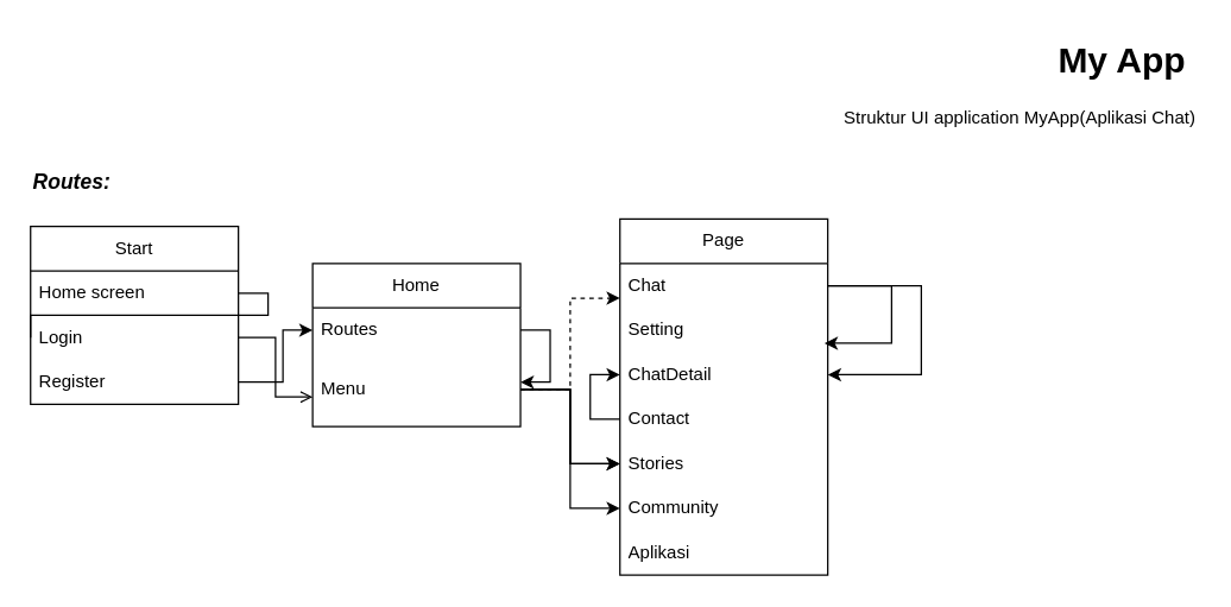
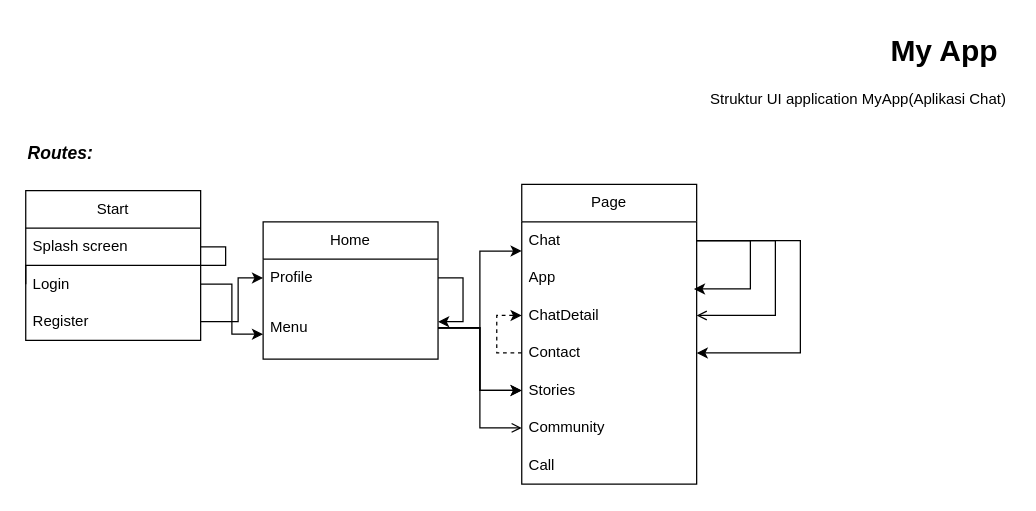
  <mxCell id="0" />
  <mxCell id="1" parent="0" />
  <mxCell id="2" value="&lt;h1 style=&quot;margin-top: 0px;&quot;&gt;My App&amp;nbsp;&lt;/h1&gt;&lt;div&gt;Struktur UI application MyApp(Aplikasi Chat)&lt;/div&gt;" style="text;html=1;whiteSpace=wrap;overflow=hidden;rounded=0;align=right;" parent="1" vertex="1"><mxGeometry x="557" y="20" width="250" height="87" as="geometry" /></mxCell>
  <mxCell id="3" value="Start" style="swimlane;fontStyle=0;childLayout=stackLayout;horizontal=1;startSize=30;horizontalStack=0;resizeParent=1;resizeParentMax=0;resizeLast=0;collapsible=1;marginBottom=0;whiteSpace=wrap;html=1;" parent="1" vertex="1"><mxGeometry x="20" y="152" width="140" height="120" as="geometry" /></mxCell>
- <mxCell id="4" value="Home screen" style="text;strokeColor=none;fillColor=none;align=left;verticalAlign=middle;spacingLeft=4;spacingRight=4;overflow=hidden;points=[[0,0.5],[1,0.5]];portConstraint=eastwest;rotatable=0;whiteSpace=wrap;html=1;" parent="3" vertex="1"><mxGeometry y="30" width="140" height="30" as="geometry" /></mxCell>
+ <mxCell id="4" value="Splash screen" style="text;strokeColor=none;fillColor=none;align=left;verticalAlign=middle;spacingLeft=4;spacingRight=4;overflow=hidden;points=[[0,0.5],[1,0.5]];portConstraint=eastwest;rotatable=0;whiteSpace=wrap;html=1;" parent="3" vertex="1"><mxGeometry y="30" width="140" height="30" as="geometry" /></mxCell>
  <mxCell id="5" value="Login" style="text;strokeColor=none;fillColor=none;align=left;verticalAlign=middle;spacingLeft=4;spacingRight=4;overflow=hidden;points=[[0,0.5],[1,0.5]];portConstraint=eastwest;rotatable=0;whiteSpace=wrap;html=1;" parent="3" vertex="1"><mxGeometry y="60" width="140" height="30" as="geometry" /></mxCell>
  <mxCell id="6" value="Register" style="text;strokeColor=none;fillColor=none;align=left;verticalAlign=middle;spacingLeft=4;spacingRight=4;overflow=hidden;points=[[0,0.5],[1,0.5]];portConstraint=eastwest;rotatable=0;whiteSpace=wrap;html=1;" parent="3" vertex="1"><mxGeometry y="90" width="140" height="30" as="geometry" /></mxCell>
  <mxCell id="7" style="edgeStyle=orthogonalEdgeStyle;rounded=0;orthogonalLoop=1;jettySize=auto;html=1;entryX=0;entryY=0.5;entryDx=0;entryDy=0;exitX=1;exitY=0.5;exitDx=0;exitDy=0;endArrow=none;" parent="3" source="4" target="5" edge="1"><mxGeometry relative="1" as="geometry"><Array as="points"><mxPoint x="160" y="45" /><mxPoint x="160" y="60" /><mxPoint y="60" /></Array></mxGeometry></mxCell>
  <mxCell id="8" value="Home" style="swimlane;fontStyle=0;childLayout=stackLayout;horizontal=1;startSize=30;horizontalStack=0;resizeParent=1;resizeParentMax=0;resizeLast=0;collapsible=1;marginBottom=0;whiteSpace=wrap;html=1;" parent="1" vertex="1"><mxGeometry x="210" y="177" width="140" height="110" as="geometry" /></mxCell>
  <mxCell id="9" style="edgeStyle=orthogonalEdgeStyle;rounded=0;orthogonalLoop=1;jettySize=auto;html=1;" parent="8" source="10" target="11" edge="1"><mxGeometry relative="1" as="geometry"><Array as="points"><mxPoint x="160" y="45" /><mxPoint x="160" y="80" /></Array></mxGeometry></mxCell>
- <mxCell id="10" value="Routes" style="text;strokeColor=none;fillColor=none;align=left;verticalAlign=middle;spacingLeft=4;spacingRight=4;overflow=hidden;points=[[0,0.5],[1,0.5]];portConstraint=eastwest;rotatable=0;whiteSpace=wrap;html=1;" parent="8" vertex="1"><mxGeometry y="30" width="140" height="30" as="geometry" /></mxCell>
+ <mxCell id="10" value="Profile" style="text;strokeColor=none;fillColor=none;align=left;verticalAlign=middle;spacingLeft=4;spacingRight=4;overflow=hidden;points=[[0,0.5],[1,0.5]];portConstraint=eastwest;rotatable=0;whiteSpace=wrap;html=1;" parent="8" vertex="1"><mxGeometry y="30" width="140" height="30" as="geometry" /></mxCell>
  <mxCell id="11" value="Menu" style="text;strokeColor=none;fillColor=none;align=left;verticalAlign=middle;spacingLeft=4;spacingRight=4;overflow=hidden;points=[[0,0.5],[1,0.5]];portConstraint=eastwest;rotatable=0;whiteSpace=wrap;html=1;" parent="8" vertex="1"><mxGeometry y="60" width="140" height="50" as="geometry" /></mxCell>
  <mxCell id="12" value="Page" style="swimlane;fontStyle=0;childLayout=stackLayout;horizontal=1;startSize=30;horizontalStack=0;resizeParent=1;resizeParentMax=0;resizeLast=0;collapsible=1;marginBottom=0;whiteSpace=wrap;html=1;" parent="1" vertex="1"><mxGeometry x="417" y="147" width="140" height="240" as="geometry" /></mxCell>
- <mxCell id="13" style="edgeStyle=orthogonalEdgeStyle;rounded=0;orthogonalLoop=1;jettySize=auto;html=1;exitX=1;exitY=0.5;exitDx=0;exitDy=0;entryX=1;entryY=0.5;entryDx=0;entryDy=0;" parent="12" source="15" target="17" edge="1"><mxGeometry relative="1" as="geometry"><Array as="points"><mxPoint x="203" y="45" /><mxPoint x="203" y="105" /></Array></mxGeometry></mxCell>
+ <mxCell id="13" style="edgeStyle=orthogonalEdgeStyle;rounded=0;orthogonalLoop=1;jettySize=auto;html=1;exitX=1;exitY=0.5;exitDx=0;exitDy=0;entryX=1;entryY=0.5;entryDx=0;entryDy=0;endArrow=open;" parent="12" source="15" target="17" edge="1"><mxGeometry relative="1" as="geometry"><Array as="points"><mxPoint x="203" y="45" /><mxPoint x="203" y="105" /></Array></mxGeometry></mxCell>
+ <mxCell id="14" style="edgeStyle=orthogonalEdgeStyle;rounded=0;orthogonalLoop=1;jettySize=auto;html=1;entryX=1;entryY=0.5;entryDx=0;entryDy=0;exitX=1;exitY=0.5;exitDx=0;exitDy=0;" parent="12" source="15" target="19" edge="1"><mxGeometry relative="1" as="geometry"><Array as="points"><mxPoint x="223" y="45" /><mxPoint x="223" y="135" /></Array></mxGeometry></mxCell>
  <mxCell id="15" value="Chat" style="text;strokeColor=none;fillColor=none;align=left;verticalAlign=middle;spacingLeft=4;spacingRight=4;overflow=hidden;points=[[0,0.5],[1,0.5]];portConstraint=eastwest;rotatable=0;whiteSpace=wrap;html=1;" parent="12" vertex="1"><mxGeometry y="30" width="140" height="30" as="geometry" /></mxCell>
- <mxCell id="16" value="Setting" style="text;strokeColor=none;fillColor=none;align=left;verticalAlign=middle;spacingLeft=4;spacingRight=4;overflow=hidden;points=[[0,0.5],[1,0.5]];portConstraint=eastwest;rotatable=0;whiteSpace=wrap;html=1;" parent="12" vertex="1"><mxGeometry y="60" width="140" height="30" as="geometry" /></mxCell>
+ <mxCell id="16" value="App" style="text;strokeColor=none;fillColor=none;align=left;verticalAlign=middle;spacingLeft=4;spacingRight=4;overflow=hidden;points=[[0,0.5],[1,0.5]];portConstraint=eastwest;rotatable=0;whiteSpace=wrap;html=1;" parent="12" vertex="1"><mxGeometry y="60" width="140" height="30" as="geometry" /></mxCell>
  <mxCell id="17" value="ChatDetail" style="text;strokeColor=none;fillColor=none;align=left;verticalAlign=middle;spacingLeft=4;spacingRight=4;overflow=hidden;points=[[0,0.5],[1,0.5]];portConstraint=eastwest;rotatable=0;whiteSpace=wrap;html=1;" parent="12" vertex="1"><mxGeometry y="90" width="140" height="30" as="geometry" /></mxCell>
- <mxCell id="18" style="edgeStyle=orthogonalEdgeStyle;rounded=0;orthogonalLoop=1;jettySize=auto;html=1;" parent="12" source="19" target="17" edge="1"><mxGeometry relative="1" as="geometry" /></mxCell>
+ <mxCell id="18" style="edgeStyle=orthogonalEdgeStyle;rounded=0;orthogonalLoop=1;jettySize=auto;html=1;dashed=1;" parent="12" source="19" target="17" edge="1"><mxGeometry relative="1" as="geometry" /></mxCell>
  <mxCell id="19" value="Contact" style="text;strokeColor=none;fillColor=none;align=left;verticalAlign=middle;spacingLeft=4;spacingRight=4;overflow=hidden;points=[[0,0.5],[1,0.5]];portConstraint=eastwest;rotatable=0;whiteSpace=wrap;html=1;" parent="12" vertex="1"><mxGeometry y="120" width="140" height="30" as="geometry" /></mxCell>
  <mxCell id="20" value="Stories" style="text;strokeColor=none;fillColor=none;align=left;verticalAlign=middle;spacingLeft=4;spacingRight=4;overflow=hidden;points=[[0,0.5],[1,0.5]];portConstraint=eastwest;rotatable=0;whiteSpace=wrap;html=1;" parent="12" vertex="1"><mxGeometry y="150" width="140" height="30" as="geometry" /></mxCell>
  <mxCell id="21" value="Community" style="text;strokeColor=none;fillColor=none;align=left;verticalAlign=middle;spacingLeft=4;spacingRight=4;overflow=hidden;points=[[0,0.5],[1,0.5]];portConstraint=eastwest;rotatable=0;whiteSpace=wrap;html=1;" parent="12" vertex="1"><mxGeometry y="180" width="140" height="30" as="geometry" /></mxCell>
- <mxCell id="22" value="Aplikasi" style="text;strokeColor=none;fillColor=none;align=left;verticalAlign=middle;spacingLeft=4;spacingRight=4;overflow=hidden;points=[[0,0.5],[1,0.5]];portConstraint=eastwest;rotatable=0;whiteSpace=wrap;html=1;" parent="12" vertex="1"><mxGeometry y="210" width="140" height="30" as="geometry" /></mxCell>
+ <mxCell id="22" value="Call" style="text;strokeColor=none;fillColor=none;align=left;verticalAlign=middle;spacingLeft=4;spacingRight=4;overflow=hidden;points=[[0,0.5],[1,0.5]];portConstraint=eastwest;rotatable=0;whiteSpace=wrap;html=1;" parent="12" vertex="1"><mxGeometry y="210" width="140" height="30" as="geometry" /></mxCell>
  <mxCell id="23" style="edgeStyle=orthogonalEdgeStyle;rounded=0;orthogonalLoop=1;jettySize=auto;html=1;entryX=0.984;entryY=0.793;entryDx=0;entryDy=0;entryPerimeter=0;" parent="12" source="15" target="16" edge="1"><mxGeometry relative="1" as="geometry"><Array as="points"><mxPoint x="183" y="45" /><mxPoint x="183" y="84" /></Array></mxGeometry></mxCell>
- <mxCell id="24" value="" style="edgeStyle=orthogonalEdgeStyle;rounded=0;orthogonalLoop=1;jettySize=auto;html=1;entryX=0;entryY=0.78;entryDx=0;entryDy=0;entryPerimeter=0;dashed=1;" parent="1" source="11" target="15" edge="1"><mxGeometry relative="1" as="geometry" /></mxCell>
- <mxCell id="25" value="" style="edgeStyle=orthogonalEdgeStyle;rounded=0;orthogonalLoop=1;jettySize=auto;html=1;endArrow=open;" parent="1" source="5" target="11" edge="1"><mxGeometry relative="1" as="geometry"><Array as="points"><mxPoint x="185" y="227" /><mxPoint x="185" y="267" /></Array></mxGeometry></mxCell>
+ <mxCell id="24" value="" style="edgeStyle=orthogonalEdgeStyle;rounded=0;orthogonalLoop=1;jettySize=auto;html=1;entryX=0;entryY=0.78;entryDx=0;entryDy=0;entryPerimeter=0;" parent="1" source="11" target="15" edge="1"><mxGeometry relative="1" as="geometry" /></mxCell>
+ <mxCell id="25" value="" style="edgeStyle=orthogonalEdgeStyle;rounded=0;orthogonalLoop=1;jettySize=auto;html=1;" parent="1" source="5" target="11" edge="1"><mxGeometry relative="1" as="geometry"><Array as="points"><mxPoint x="185" y="227" /><mxPoint x="185" y="267" /></Array></mxGeometry></mxCell>
  <mxCell id="26" value="&lt;b&gt;&lt;font style=&quot;font-size: 14px;&quot;&gt;Routes:&lt;/font&gt;&lt;/b&gt;" style="text;html=1;align=left;verticalAlign=middle;whiteSpace=wrap;rounded=0;fontStyle=2" parent="1" vertex="1"><mxGeometry x="20" y="107" width="60" height="30" as="geometry" /></mxCell>
  <mxCell id="27" style="edgeStyle=orthogonalEdgeStyle;rounded=0;orthogonalLoop=1;jettySize=auto;html=1;entryX=0;entryY=0.5;entryDx=0;entryDy=0;" parent="1" source="6" target="10" edge="1"><mxGeometry relative="1" as="geometry"><Array as="points"><mxPoint x="190" y="257" /><mxPoint x="190" y="222" /></Array></mxGeometry></mxCell>
  <mxCell id="28" style="edgeStyle=orthogonalEdgeStyle;rounded=0;orthogonalLoop=1;jettySize=auto;html=1;entryX=0;entryY=0.5;entryDx=0;entryDy=0;" parent="1" source="11" target="20" edge="1"><mxGeometry relative="1" as="geometry" /></mxCell>
- <mxCell id="29" style="edgeStyle=orthogonalEdgeStyle;rounded=0;orthogonalLoop=1;jettySize=auto;html=1;entryX=0;entryY=0.5;entryDx=0;entryDy=0;" parent="1" source="11" target="21" edge="1"><mxGeometry relative="1" as="geometry" /></mxCell>
+ <mxCell id="29" style="edgeStyle=orthogonalEdgeStyle;rounded=0;orthogonalLoop=1;jettySize=auto;html=1;entryX=0;entryY=0.5;entryDx=0;entryDy=0;endArrow=open;" parent="1" source="11" target="21" edge="1"><mxGeometry relative="1" as="geometry" /></mxCell>
  <mxCell id="30" value="" style="edgeStyle=orthogonalEdgeStyle;rounded=0;orthogonalLoop=1;jettySize=auto;html=1;" parent="1" source="11" target="20" edge="1"><mxGeometry relative="1" as="geometry" /></mxCell>
